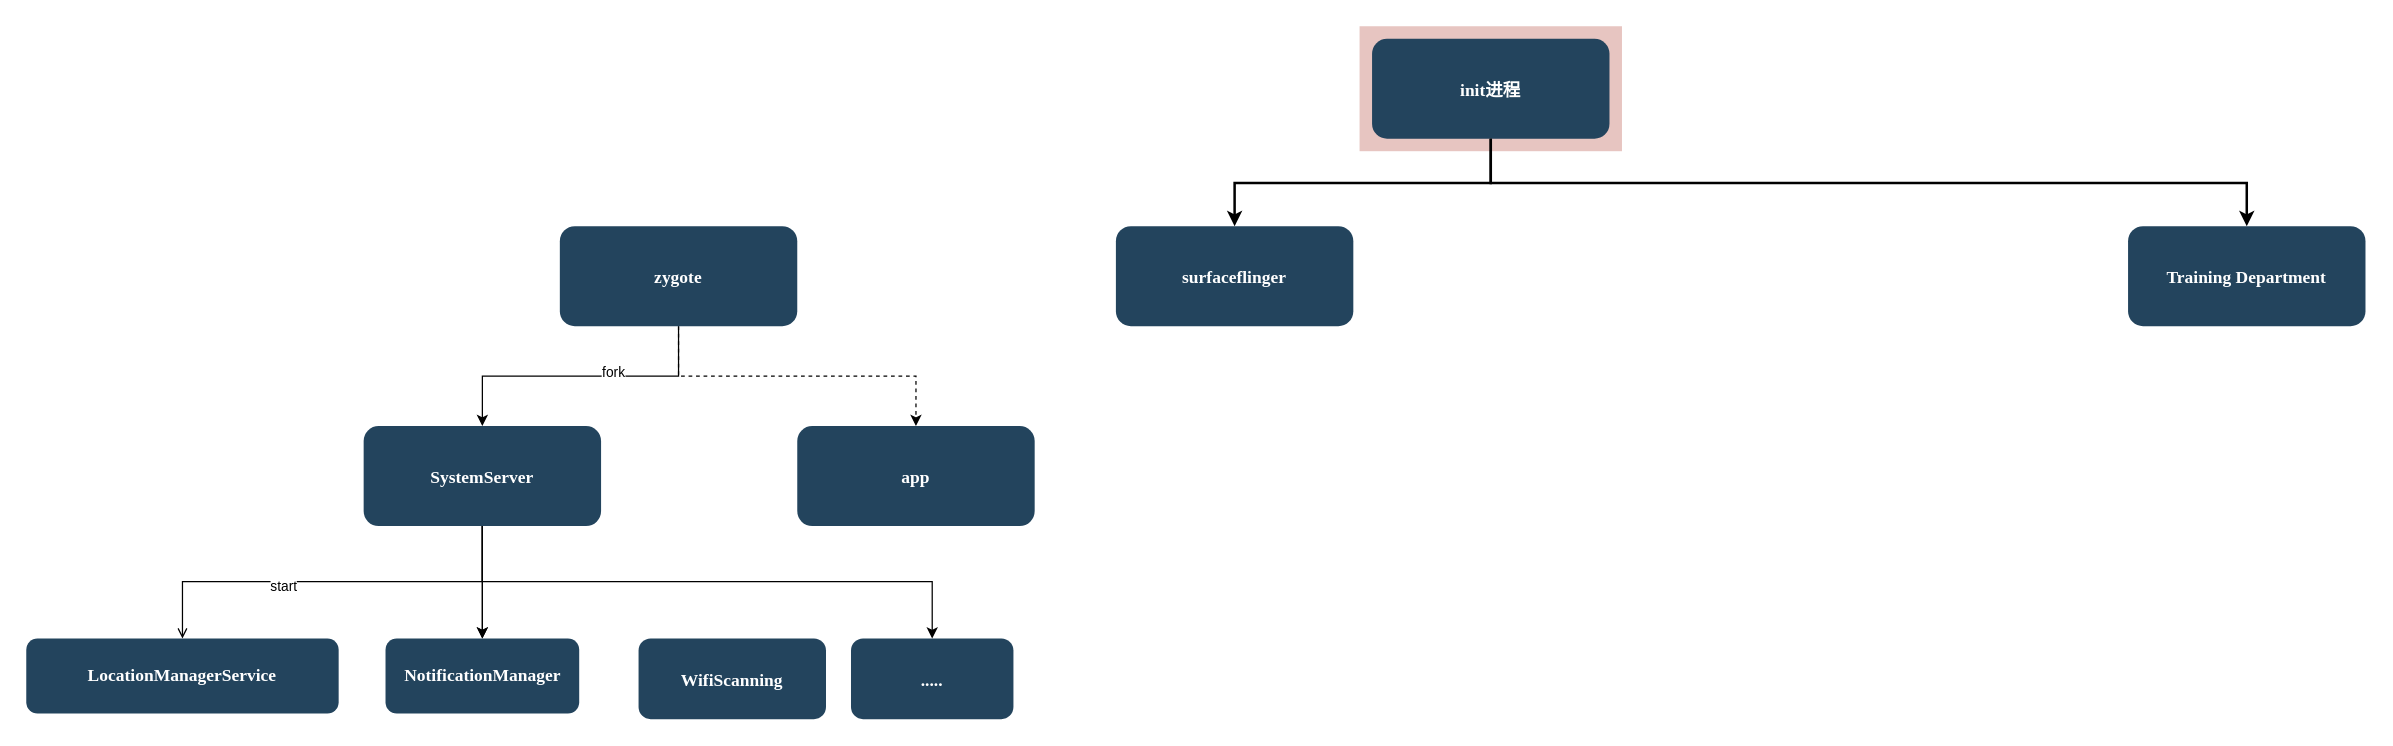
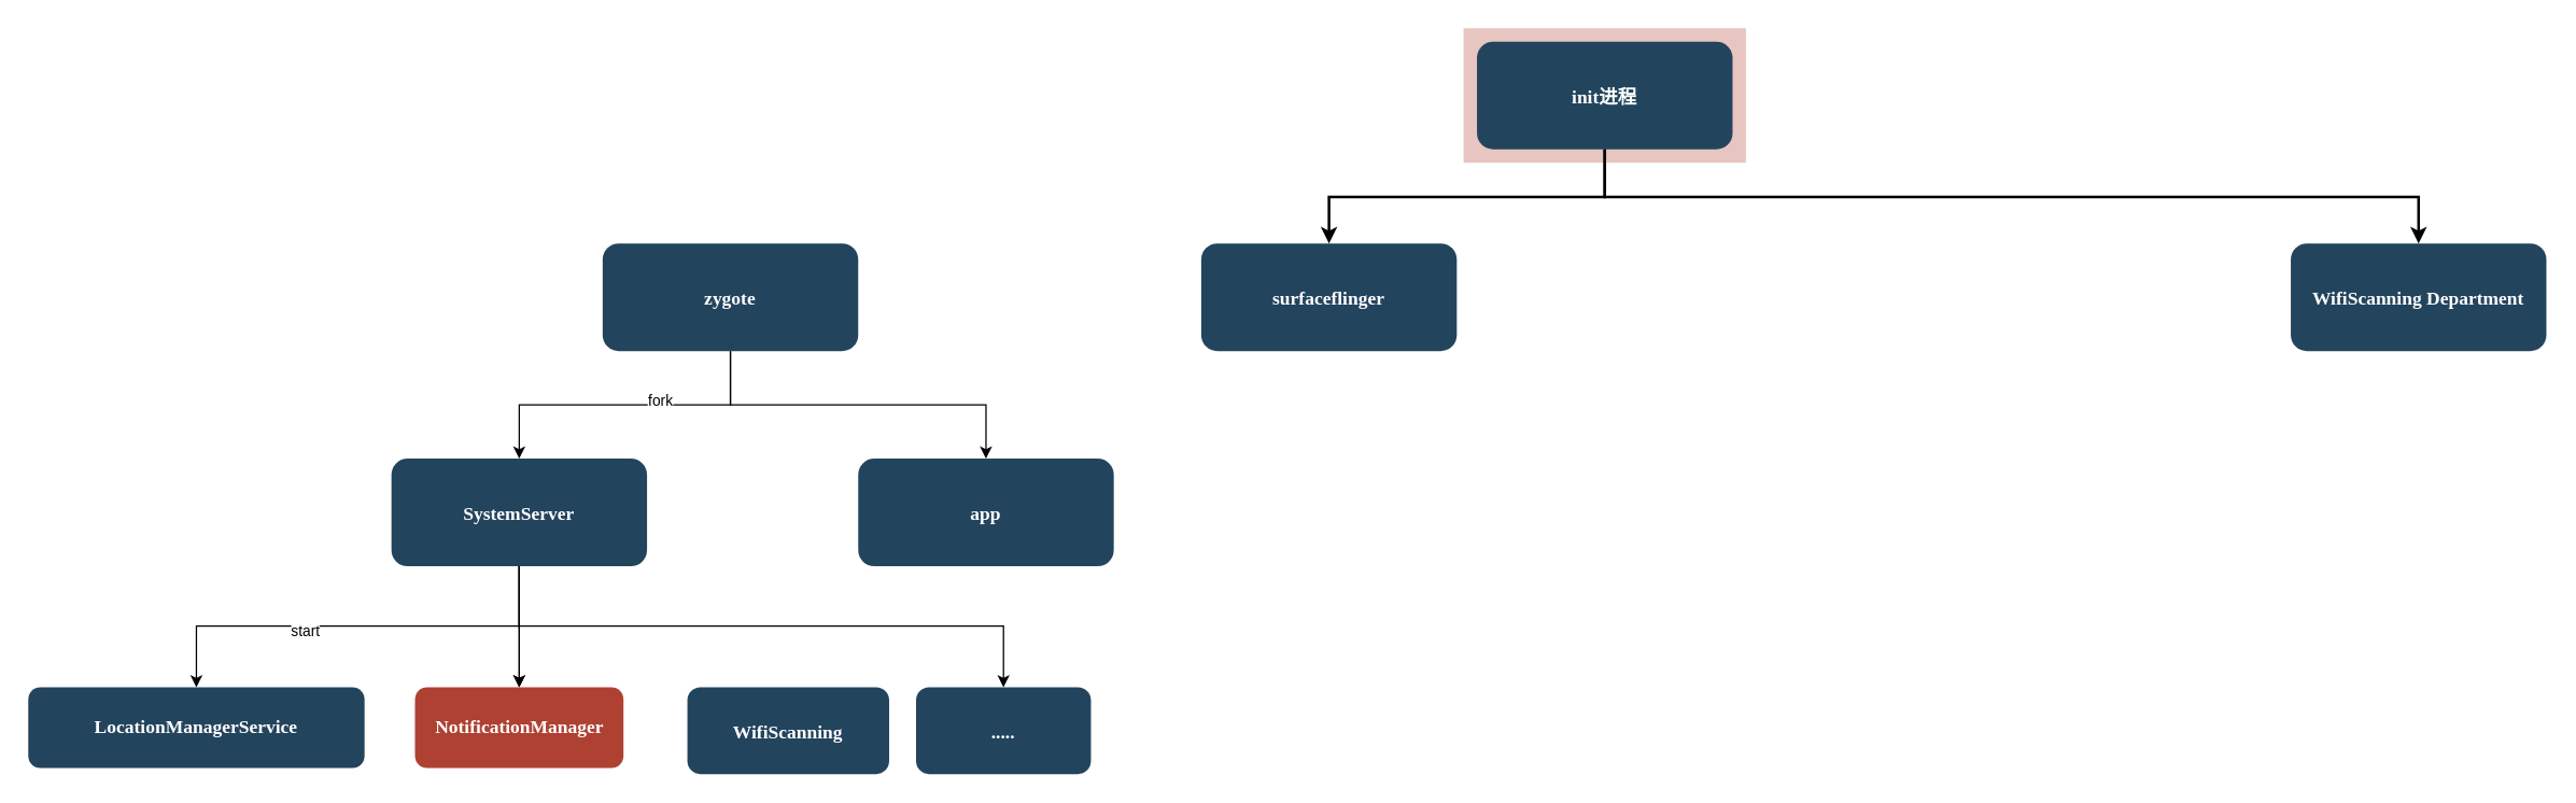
  <mxCell id="0" />
  <mxCell id="1" parent="0" />
  <mxCell id="2" value="" style="fillColor=#AE4132;strokeColor=none;opacity=30;" parent="1" vertex="1"><mxGeometry x="1087" y="20.5" width="210" height="100.0" as="geometry" /></mxCell>
  <mxCell id="3" value="init进程" style="rounded=1;fillColor=#23445D;gradientColor=none;strokeColor=none;fontColor=#FFFFFF;fontStyle=1;fontFamily=Tahoma;fontSize=14" parent="1" vertex="1"><mxGeometry x="1097" y="30.5" width="190" height="80" as="geometry" /></mxCell>
- <mxCell id="4" value="Training Department" style="rounded=1;fillColor=#23445D;gradientColor=none;strokeColor=none;fontColor=#FFFFFF;fontStyle=1;fontFamily=Tahoma;fontSize=14" parent="1" vertex="1"><mxGeometry x="1702" y="180.5" width="190" height="80" as="geometry" /></mxCell>
+ <mxCell id="4" value="WifiScanning Department" style="rounded=1;fillColor=#23445D;gradientColor=none;strokeColor=none;fontColor=#FFFFFF;fontStyle=1;fontFamily=Tahoma;fontSize=14" parent="1" vertex="1"><mxGeometry x="1702" y="180.5" width="190" height="80" as="geometry" /></mxCell>
  <mxCell id="5" value="" style="edgeStyle=elbowEdgeStyle;elbow=vertical;strokeWidth=2;rounded=0" parent="1" source="3" target="4" edge="1"><mxGeometry x="337" y="215.5" width="100" height="100" as="geometry"><mxPoint x="677" y="160.5" as="sourcePoint" /><mxPoint x="777" y="60.5" as="targetPoint" /></mxGeometry></mxCell>
  <mxCell id="6" value="surfaceflinger" style="rounded=1;fillColor=#23445D;gradientColor=none;strokeColor=none;fontColor=#FFFFFF;fontStyle=1;fontFamily=Tahoma;fontSize=14" parent="1" vertex="1"><mxGeometry x="892" y="180.5" width="190" height="80" as="geometry" /></mxCell>
  <mxCell id="7" value="" style="edgeStyle=orthogonalEdgeStyle;rounded=0;orthogonalLoop=1;jettySize=auto;html=1;" edge="1" parent="1" source="10" target="16"><mxGeometry relative="1" as="geometry" /></mxCell>
  <mxCell id="8" value="fork" style="edgeLabel;html=1;align=center;verticalAlign=middle;resizable=0;points=[];" vertex="1" connectable="0" parent="7"><mxGeometry x="-0.212" y="-3" relative="1" as="geometry"><mxPoint as="offset" /></mxGeometry></mxCell>
- <mxCell id="9" style="edgeStyle=orthogonalEdgeStyle;rounded=0;orthogonalLoop=1;jettySize=auto;html=1;dashed=1;" edge="1" parent="1" source="10" target="21"><mxGeometry relative="1" as="geometry" /></mxCell>
+ <mxCell id="9" style="edgeStyle=orthogonalEdgeStyle;rounded=0;orthogonalLoop=1;jettySize=auto;html=1;" edge="1" parent="1" source="10" target="21"><mxGeometry relative="1" as="geometry" /></mxCell>
  <mxCell id="10" value="zygote" style="rounded=1;fillColor=#23445D;gradientColor=none;strokeColor=none;fontColor=#FFFFFF;fontStyle=1;fontFamily=Tahoma;fontSize=14" parent="1" vertex="1"><mxGeometry x="447" y="180.5" width="190" height="80" as="geometry" /></mxCell>
  <mxCell id="11" value="" style="edgeStyle=elbowEdgeStyle;elbow=vertical;strokeWidth=2;rounded=0" parent="1" source="3" target="6" edge="1"><mxGeometry x="347" y="225.5" width="100" height="100" as="geometry"><mxPoint x="1202" y="120.5" as="sourcePoint" /><mxPoint x="1807" y="190.5" as="targetPoint" /></mxGeometry></mxCell>
- <mxCell id="12" value="" style="edgeStyle=orthogonalEdgeStyle;rounded=0;orthogonalLoop=1;jettySize=auto;html=1;endArrow=open;" edge="1" parent="1" source="16" target="17"><mxGeometry relative="1" as="geometry"><Array as="points"><mxPoint x="385" y="465" /><mxPoint x="145" y="465" /></Array></mxGeometry></mxCell>
+ <mxCell id="12" value="" style="edgeStyle=orthogonalEdgeStyle;rounded=0;orthogonalLoop=1;jettySize=auto;html=1;" edge="1" parent="1" source="16" target="17"><mxGeometry relative="1" as="geometry"><Array as="points"><mxPoint x="385" y="465" /><mxPoint x="145" y="465" /></Array></mxGeometry></mxCell>
  <mxCell id="13" value="start" style="edgeLabel;html=1;align=center;verticalAlign=middle;resizable=0;points=[];" vertex="1" connectable="0" parent="12"><mxGeometry x="0.242" y="3" relative="1" as="geometry"><mxPoint x="1" as="offset" /></mxGeometry></mxCell>
  <mxCell id="14" value="" style="edgeStyle=orthogonalEdgeStyle;rounded=0;orthogonalLoop=1;jettySize=auto;html=1;" edge="1" parent="1" source="16" target="18"><mxGeometry relative="1" as="geometry" /></mxCell>
  <mxCell id="15" value="" style="edgeStyle=orthogonalEdgeStyle;rounded=0;orthogonalLoop=1;jettySize=auto;html=1;" edge="1" parent="1" source="16" target="18"><mxGeometry relative="1" as="geometry" /></mxCell>
  <mxCell id="16" value="SystemServer" style="rounded=1;fillColor=#23445D;gradientColor=none;strokeColor=none;fontColor=#FFFFFF;fontStyle=1;fontFamily=Tahoma;fontSize=14" vertex="1" parent="1"><mxGeometry x="290" y="340.5" width="190" height="80" as="geometry" /></mxCell>
  <mxCell id="17" value="LocationManagerService" style="whiteSpace=wrap;html=1;rounded=1;fontFamily=Tahoma;fontSize=14;fontColor=#FFFFFF;fontStyle=1;strokeColor=none;fillColor=#23445D;" vertex="1" parent="1"><mxGeometry x="20" y="510.5" width="250" height="60" as="geometry" /></mxCell>
- <mxCell id="18" value="NotificationManager" style="whiteSpace=wrap;html=1;rounded=1;fontFamily=Tahoma;fontSize=14;fontColor=#FFFFFF;fontStyle=1;strokeColor=none;fillColor=#23445D;" vertex="1" parent="1"><mxGeometry x="307.5" y="510.5" width="155" height="60" as="geometry" /></mxCell>
+ <mxCell id="18" value="NotificationManager" style="whiteSpace=wrap;html=1;rounded=1;fontFamily=Tahoma;fontSize=14;fontColor=#FFFFFF;fontStyle=1;strokeColor=none;fillColor=#ae4132;" vertex="1" parent="1"><mxGeometry x="307.5" y="510.5" width="155" height="60" as="geometry" /></mxCell>
  <mxCell id="19" value="WifiScanning" style="rounded=1;fillColor=#23445D;gradientColor=none;strokeColor=none;fontColor=#FFFFFF;fontStyle=1;fontFamily=Tahoma;fontSize=14" vertex="1" parent="1"><mxGeometry x="510" y="510.5" width="150" height="64.5" as="geometry" /></mxCell>
  <mxCell id="20" value="....." style="rounded=1;fillColor=#23445D;gradientColor=none;strokeColor=none;fontColor=#FFFFFF;fontStyle=1;fontFamily=Tahoma;fontSize=14" vertex="1" parent="1"><mxGeometry x="680" y="510.5" width="130" height="64.5" as="geometry" /></mxCell>
  <mxCell id="21" value="app" style="rounded=1;fillColor=#23445D;gradientColor=none;strokeColor=none;fontColor=#FFFFFF;fontStyle=1;fontFamily=Tahoma;fontSize=14" vertex="1" parent="1"><mxGeometry x="637" y="340.5" width="190" height="80" as="geometry" /></mxCell>
  <mxCell id="22" style="edgeStyle=orthogonalEdgeStyle;rounded=0;orthogonalLoop=1;jettySize=auto;html=1;entryX=0.5;entryY=0;entryDx=0;entryDy=0;" edge="1" parent="1" source="16" target="20"><mxGeometry relative="1" as="geometry"><mxPoint x="480" y="380.5" as="sourcePoint" /><mxPoint x="745" y="510.5" as="targetPoint" /><Array as="points"><mxPoint x="385" y="465" /><mxPoint x="745" y="465" /></Array></mxGeometry></mxCell>
